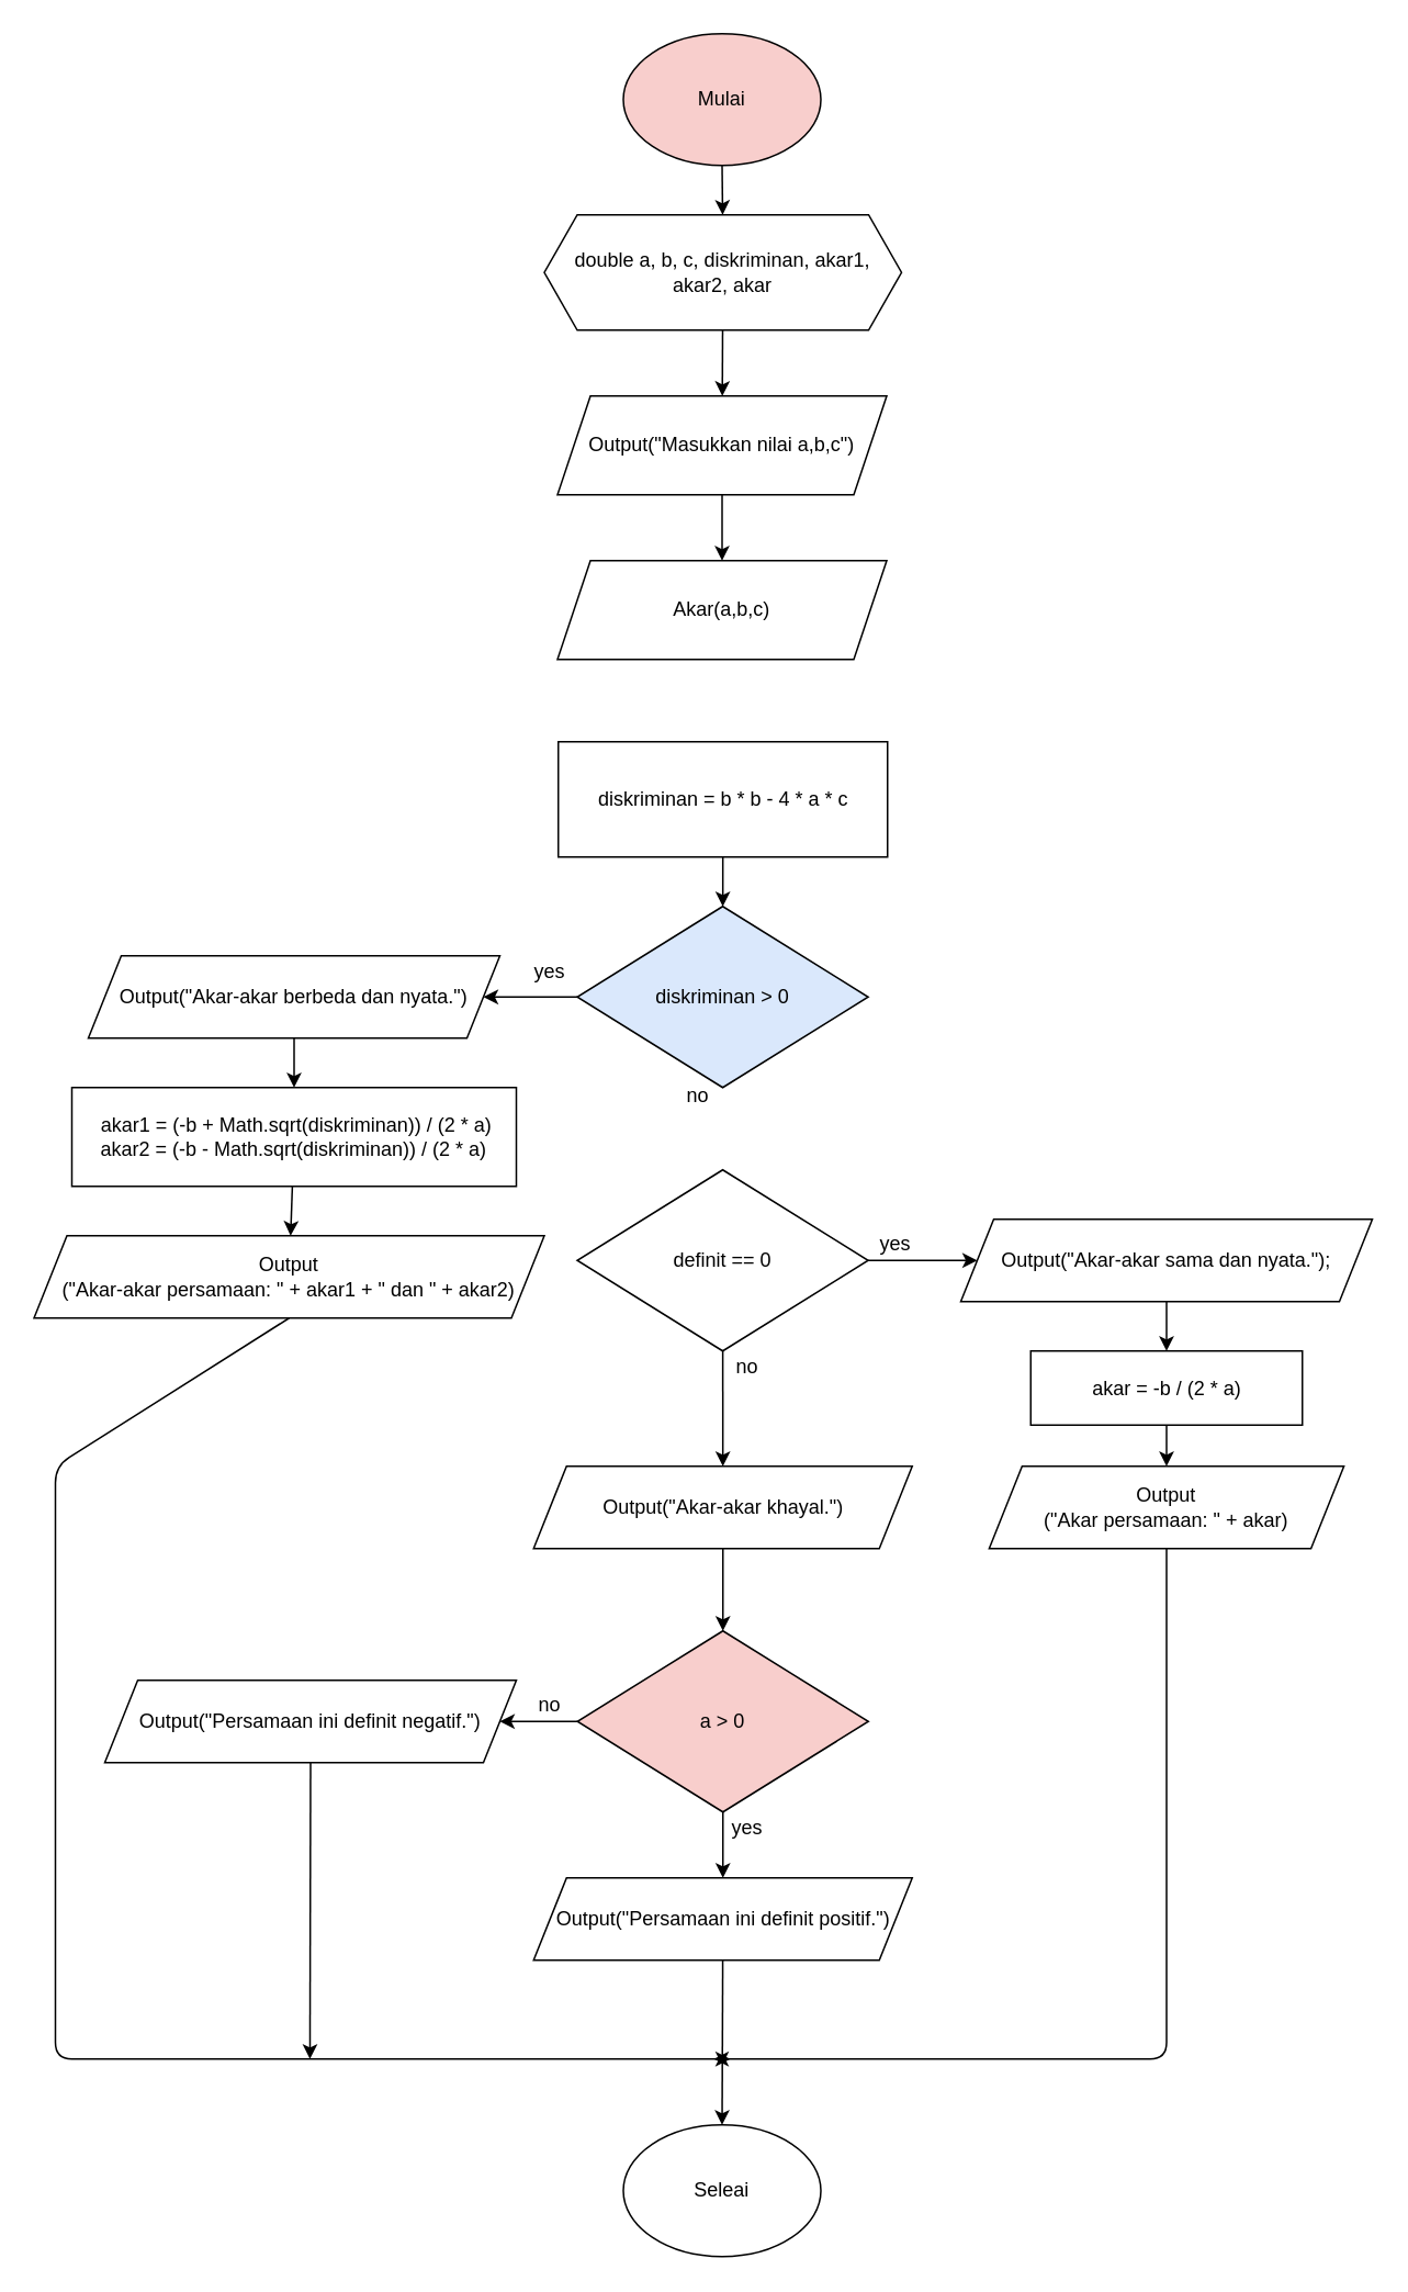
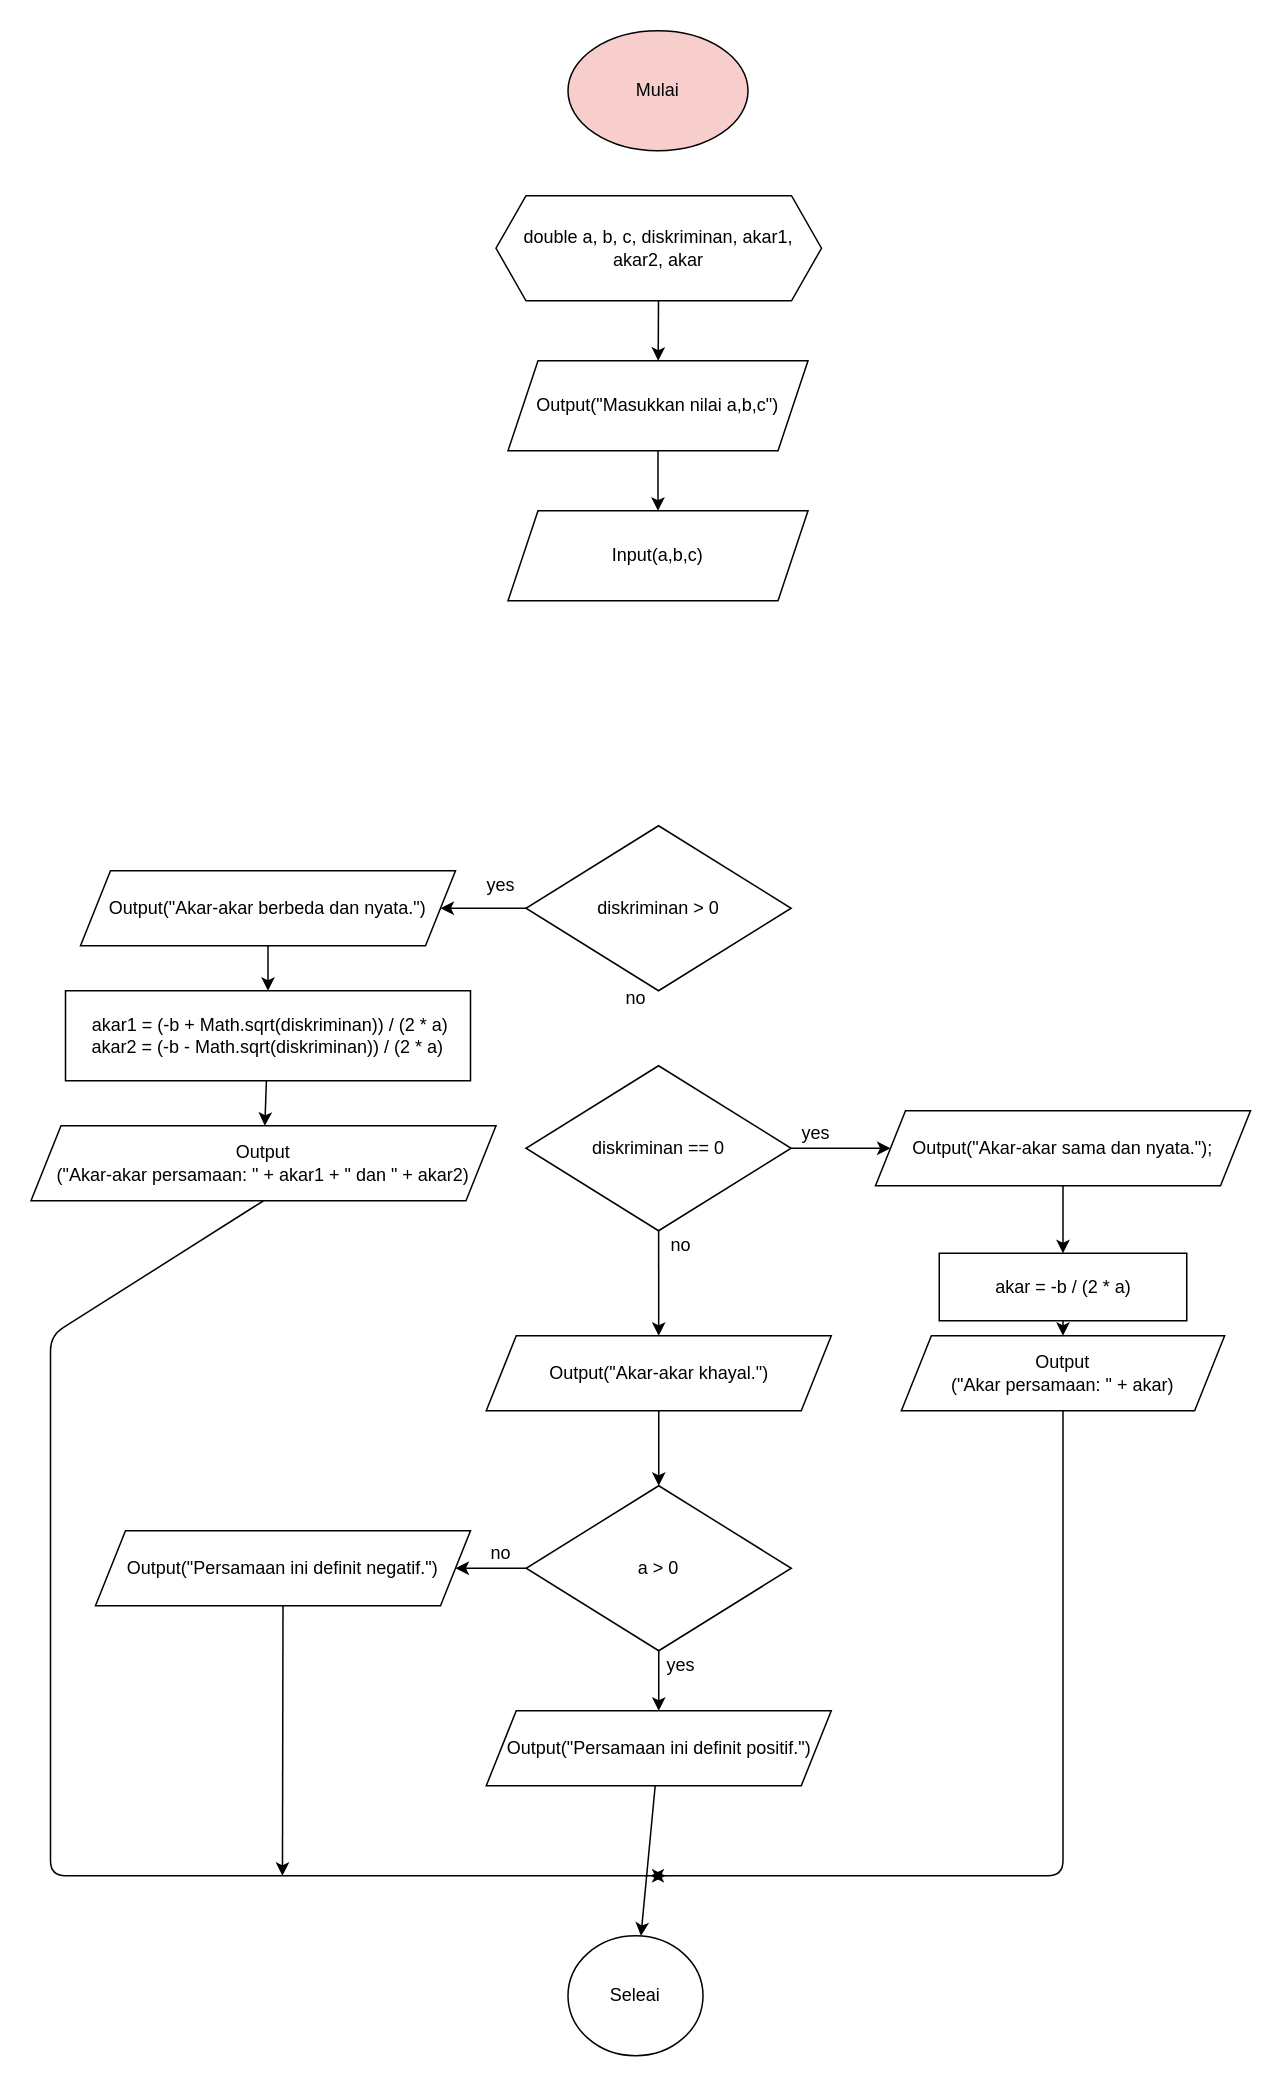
  <mxCell id="0" />
  <mxCell id="1" parent="0" />
- <mxCell id="2" value="" style="edgeStyle=none;html=1;" edge="1" parent="1" source="3" target="6"><mxGeometry relative="1" as="geometry" /></mxCell>
  <mxCell id="3" value="Mulai" style="ellipse;whiteSpace=wrap;html=1;fillColor=#f8cecc;" vertex="1" parent="1"><mxGeometry x="378" y="20" width="120" height="80" as="geometry" /></mxCell>
- <mxCell id="4" value="Seleai" style="ellipse;whiteSpace=wrap;html=1;" vertex="1" parent="1"><mxGeometry x="378" y="1290" width="120" height="80" as="geometry" /></mxCell>
+ <mxCell id="4" value="Seleai" style="ellipse;whiteSpace=wrap;html=1;" vertex="1" parent="1"><mxGeometry x="378" y="1290" width="90" height="80" as="geometry" /></mxCell>
  <mxCell id="5" value="" style="edgeStyle=none;html=1;" edge="1" parent="1" source="6" target="8"><mxGeometry relative="1" as="geometry" /></mxCell>
  <mxCell id="6" value="&lt;span style=&quot;background-color: initial;&quot;&gt;double a, b, c, diskriminan, akar1, akar2, akar&lt;/span&gt;" style="shape=hexagon;perimeter=hexagonPerimeter2;whiteSpace=wrap;html=1;fixedSize=1;" vertex="1" parent="1"><mxGeometry x="330" y="130" width="217" height="70" as="geometry" /></mxCell>
  <mxCell id="7" value="" style="edgeStyle=none;html=1;" edge="1" parent="1" source="8" target="9"><mxGeometry relative="1" as="geometry" /></mxCell>
  <mxCell id="8" value="Output(&quot;Masukkan nilai a,b,c&quot;)" style="shape=parallelogram;perimeter=parallelogramPerimeter;whiteSpace=wrap;html=1;fixedSize=1;" vertex="1" parent="1"><mxGeometry x="338" y="240" width="200" height="60" as="geometry" /></mxCell>
- <mxCell id="9" value="Akar(a,b,c)" style="shape=parallelogram;perimeter=parallelogramPerimeter;whiteSpace=wrap;html=1;fixedSize=1;" vertex="1" parent="1"><mxGeometry x="338" y="340" width="200" height="60" as="geometry" /></mxCell>
- <mxCell id="10" value="" style="edgeStyle=none;html=1;" edge="1" parent="1" source="11" target="13"><mxGeometry relative="1" as="geometry" /></mxCell>
- <mxCell id="11" value="diskriminan = b * b - 4 * a * c" style="whiteSpace=wrap;html=1;" vertex="1" parent="1"><mxGeometry x="338.5" y="450" width="200" height="70" as="geometry" /></mxCell>
+ <mxCell id="9" value="Input(a,b,c)" style="shape=parallelogram;perimeter=parallelogramPerimeter;whiteSpace=wrap;html=1;fixedSize=1;" vertex="1" parent="1"><mxGeometry x="338" y="340" width="200" height="60" as="geometry" /></mxCell>
  <mxCell id="12" value="" style="edgeStyle=none;html=1;" edge="1" parent="1" source="13" target="15"><mxGeometry relative="1" as="geometry" /></mxCell>
- <mxCell id="13" value="diskriminan &amp;gt; 0" style="rhombus;whiteSpace=wrap;html=1;fillColor=#dae8fc;" vertex="1" parent="1"><mxGeometry x="350" y="550" width="176.75" height="110" as="geometry" /></mxCell>
+ <mxCell id="13" value="diskriminan &amp;gt; 0" style="rhombus;whiteSpace=wrap;html=1;" vertex="1" parent="1"><mxGeometry x="350" y="550" width="176.75" height="110" as="geometry" /></mxCell>
  <mxCell id="14" value="" style="edgeStyle=none;html=1;" edge="1" parent="1" source="15" target="28"><mxGeometry relative="1" as="geometry" /></mxCell>
  <mxCell id="15" value="Output(&quot;Akar-akar berbeda dan nyata.&quot;)" style="shape=parallelogram;perimeter=parallelogramPerimeter;whiteSpace=wrap;html=1;fixedSize=1;" vertex="1" parent="1"><mxGeometry x="53" y="580" width="250" height="50" as="geometry" /></mxCell>
  <mxCell id="16" value="yes" style="text;html=1;align=center;verticalAlign=middle;resizable=0;points=[];autosize=1;strokeColor=none;fillColor=none;" vertex="1" parent="1"><mxGeometry x="313" y="575" width="40" height="30" as="geometry" /></mxCell>
  <mxCell id="17" value="" style="edgeStyle=none;html=1;" edge="1" parent="1" source="19" target="21"><mxGeometry relative="1" as="geometry" /></mxCell>
  <mxCell id="18" value="" style="edgeStyle=none;html=1;" edge="1" parent="1" source="19" target="25"><mxGeometry relative="1" as="geometry" /></mxCell>
- <mxCell id="19" value="definit == 0" style="rhombus;whiteSpace=wrap;html=1;" vertex="1" parent="1"><mxGeometry x="350" y="710" width="176.75" height="110" as="geometry" /></mxCell>
+ <mxCell id="19" value="diskriminan == 0" style="rhombus;whiteSpace=wrap;html=1;" vertex="1" parent="1"><mxGeometry x="350" y="710" width="176.75" height="110" as="geometry" /></mxCell>
  <mxCell id="20" value="" style="edgeStyle=none;html=1;" edge="1" parent="1" source="21" target="30"><mxGeometry relative="1" as="geometry" /></mxCell>
  <mxCell id="21" value="Output(&quot;Akar-akar sama dan nyata.&quot;);" style="shape=parallelogram;perimeter=parallelogramPerimeter;whiteSpace=wrap;html=1;fixedSize=1;" vertex="1" parent="1"><mxGeometry x="583" y="740" width="250" height="50" as="geometry" /></mxCell>
  <mxCell id="22" value="no" style="text;html=1;align=center;verticalAlign=middle;resizable=0;points=[];autosize=1;strokeColor=none;fillColor=none;" vertex="1" parent="1"><mxGeometry x="403" y="650" width="40" height="30" as="geometry" /></mxCell>
  <mxCell id="23" value="yes" style="text;html=1;align=center;verticalAlign=middle;resizable=0;points=[];autosize=1;strokeColor=none;fillColor=none;" vertex="1" parent="1"><mxGeometry x="523" y="740" width="40" height="30" as="geometry" /></mxCell>
  <mxCell id="24" value="" style="edgeStyle=none;html=1;" edge="1" parent="1" source="25" target="33"><mxGeometry relative="1" as="geometry" /></mxCell>
  <mxCell id="25" value="Output(&quot;Akar-akar khayal.&quot;)" style="shape=parallelogram;perimeter=parallelogramPerimeter;whiteSpace=wrap;html=1;fixedSize=1;" vertex="1" parent="1"><mxGeometry x="323.5" y="890" width="230" height="50" as="geometry" /></mxCell>
  <mxCell id="26" value="no" style="text;html=1;align=center;verticalAlign=middle;resizable=0;points=[];autosize=1;strokeColor=none;fillColor=none;" vertex="1" parent="1"><mxGeometry x="433" y="815" width="40" height="30" as="geometry" /></mxCell>
  <mxCell id="27" value="" style="edgeStyle=none;html=1;" edge="1" parent="1" source="28" target="35"><mxGeometry relative="1" as="geometry" /></mxCell>
  <mxCell id="28" value="&amp;nbsp;akar1 = (-b + Math.sqrt(diskriminan)) / (2 * a)&lt;br&gt;akar2 = (-b - Math.sqrt(diskriminan)) / (2 * a)" style="rounded=0;whiteSpace=wrap;html=1;" vertex="1" parent="1"><mxGeometry x="43" y="660" width="270" height="60" as="geometry" /></mxCell>
  <mxCell id="29" value="" style="edgeStyle=none;html=1;" edge="1" parent="1" source="30" target="37"><mxGeometry relative="1" as="geometry" /></mxCell>
- <mxCell id="30" value="akar = -b / (2 * a)" style="rounded=0;whiteSpace=wrap;html=1;" vertex="1" parent="1"><mxGeometry x="625.5" y="820" width="165" height="45" as="geometry" /></mxCell>
+ <mxCell id="30" value="akar = -b / (2 * a)" style="rounded=0;whiteSpace=wrap;html=1;" vertex="1" parent="1"><mxGeometry x="625.5" y="835" width="165" height="45" as="geometry" /></mxCell>
  <mxCell id="31" value="" style="edgeStyle=none;html=1;" edge="1" parent="1" source="33" target="39"><mxGeometry relative="1" as="geometry" /></mxCell>
  <mxCell id="32" value="" style="edgeStyle=none;html=1;" edge="1" parent="1" source="33" target="41"><mxGeometry relative="1" as="geometry" /></mxCell>
- <mxCell id="33" value="a &amp;gt; 0" style="rhombus;whiteSpace=wrap;html=1;fillColor=#f8cecc;" vertex="1" parent="1"><mxGeometry x="350.12" y="990" width="176.75" height="110" as="geometry" /></mxCell>
+ <mxCell id="33" value="a &amp;gt; 0" style="rhombus;whiteSpace=wrap;html=1;" vertex="1" parent="1"><mxGeometry x="350.12" y="990" width="176.75" height="110" as="geometry" /></mxCell>
  <mxCell id="34" style="edgeStyle=none;html=1;exitX=0.5;exitY=1;exitDx=0;exitDy=0;" edge="1" parent="1" source="35"><mxGeometry relative="1" as="geometry"><mxPoint x="443" y="1250" as="targetPoint" /><Array as="points"><mxPoint x="33" y="890" /><mxPoint x="33" y="1250" /></Array></mxGeometry></mxCell>
  <mxCell id="35" value="Output&lt;br&gt;(&quot;Akar-akar persamaan: &quot; + akar1 + &quot; dan &quot; + akar2)" style="shape=parallelogram;perimeter=parallelogramPerimeter;whiteSpace=wrap;html=1;fixedSize=1;" vertex="1" parent="1"><mxGeometry x="20" y="750" width="310" height="50" as="geometry" /></mxCell>
  <mxCell id="36" style="edgeStyle=none;html=1;exitX=0.5;exitY=1;exitDx=0;exitDy=0;" edge="1" parent="1" source="37"><mxGeometry relative="1" as="geometry"><mxPoint x="433" y="1250" as="targetPoint" /><Array as="points"><mxPoint x="708" y="1250" /></Array></mxGeometry></mxCell>
  <mxCell id="37" value="Output&lt;br&gt;(&quot;Akar persamaan: &quot; + akar)" style="shape=parallelogram;perimeter=parallelogramPerimeter;whiteSpace=wrap;html=1;fixedSize=1;" vertex="1" parent="1"><mxGeometry x="600.25" y="890" width="215.5" height="50" as="geometry" /></mxCell>
  <mxCell id="38" style="edgeStyle=none;html=1;exitX=0.5;exitY=1;exitDx=0;exitDy=0;" edge="1" parent="1" source="39"><mxGeometry relative="1" as="geometry"><mxPoint x="187.632" y="1250" as="targetPoint" /></mxGeometry></mxCell>
  <mxCell id="39" value="Output(&quot;Persamaan ini definit negatif.&quot;)" style="shape=parallelogram;perimeter=parallelogramPerimeter;whiteSpace=wrap;html=1;fixedSize=1;" vertex="1" parent="1"><mxGeometry x="63" y="1020" width="250" height="50" as="geometry" /></mxCell>
  <mxCell id="40" value="" style="edgeStyle=none;html=1;" edge="1" parent="1" source="41" target="4"><mxGeometry relative="1" as="geometry" /></mxCell>
  <mxCell id="41" value="Output(&quot;Persamaan ini definit positif.&quot;)" style="shape=parallelogram;perimeter=parallelogramPerimeter;whiteSpace=wrap;html=1;fixedSize=1;" vertex="1" parent="1"><mxGeometry x="323.5" y="1140" width="230" height="50" as="geometry" /></mxCell>
  <mxCell id="42" value="yes" style="text;html=1;align=center;verticalAlign=middle;resizable=0;points=[];autosize=1;strokeColor=none;fillColor=none;" vertex="1" parent="1"><mxGeometry x="433" y="1095" width="40" height="30" as="geometry" /></mxCell>
  <mxCell id="43" value="no" style="text;html=1;align=center;verticalAlign=middle;resizable=0;points=[];autosize=1;strokeColor=none;fillColor=none;" vertex="1" parent="1"><mxGeometry x="313" y="1020" width="40" height="30" as="geometry" /></mxCell>
